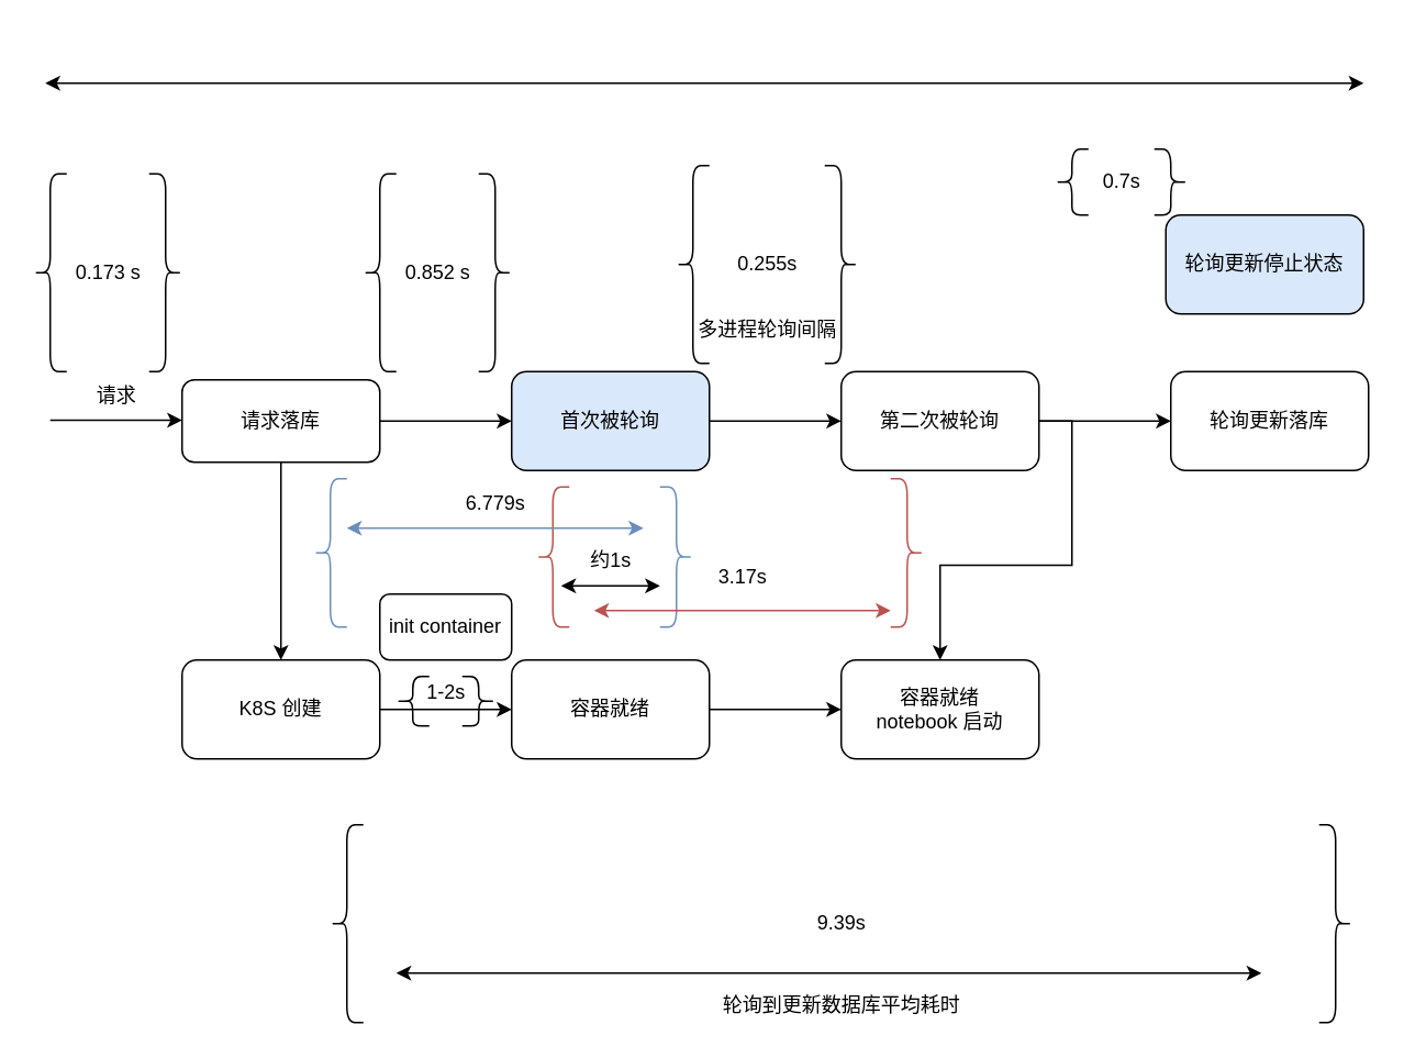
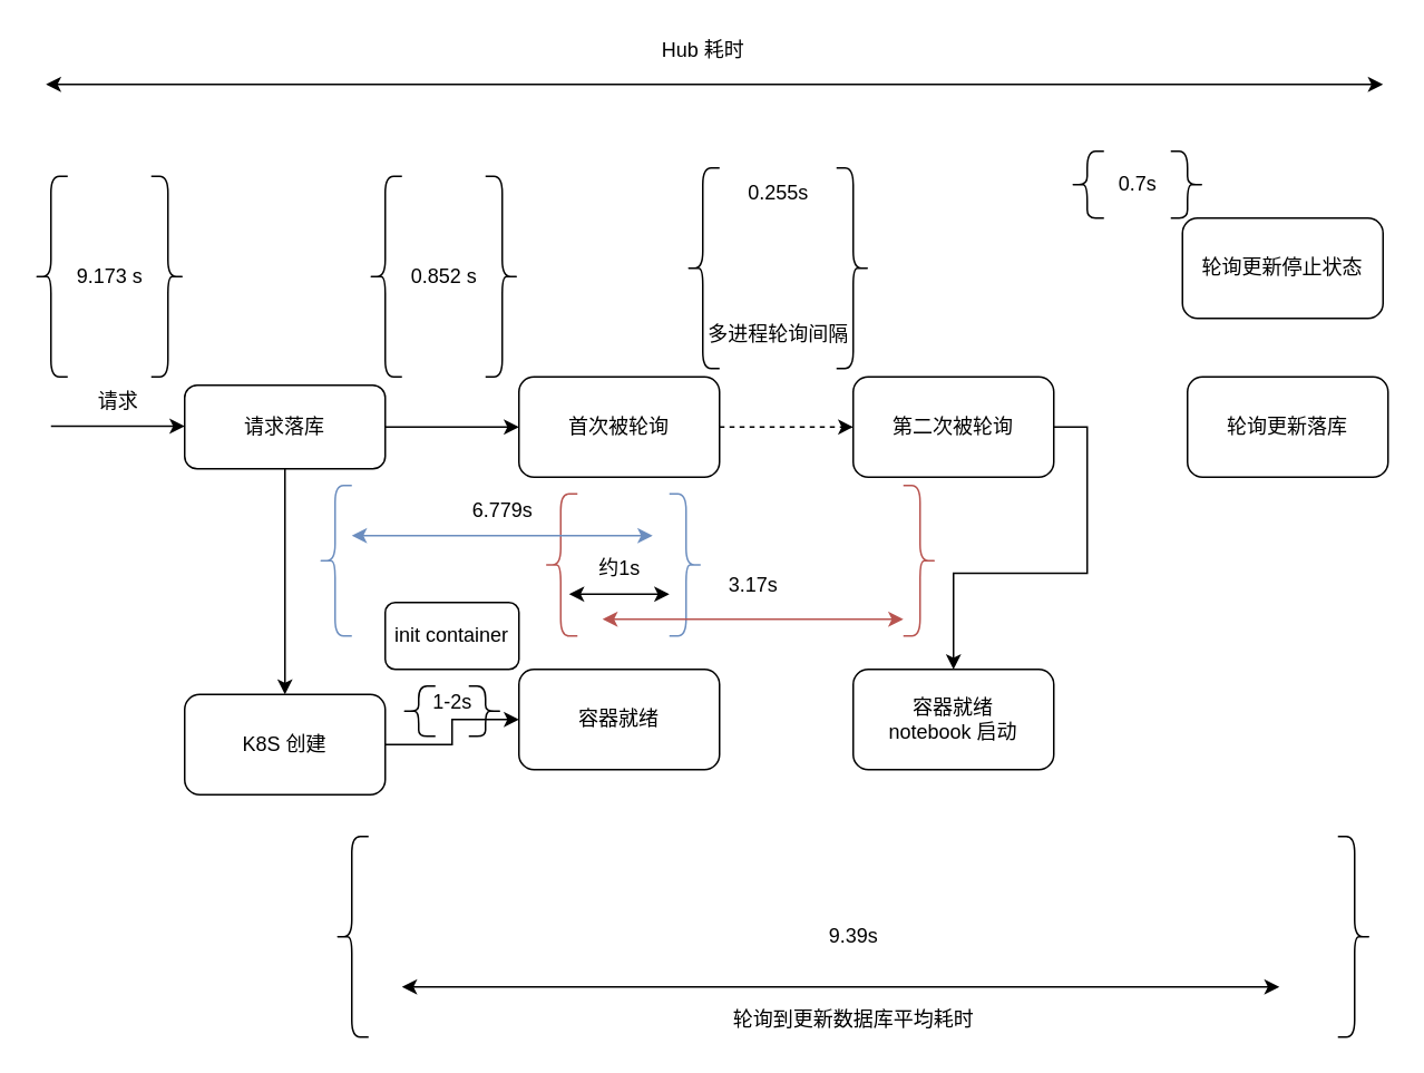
  <mxCell id="0" />
  <mxCell id="1" parent="0" />
  <mxCell id="2" value="" style="edgeStyle=orthogonalEdgeStyle;rounded=0;orthogonalLoop=1;jettySize=auto;html=1;" edge="1" parent="1" source="4" target="8"><mxGeometry relative="1" as="geometry" /></mxCell>
  <mxCell id="3" value="" style="edgeStyle=orthogonalEdgeStyle;rounded=0;orthogonalLoop=1;jettySize=auto;html=1;" edge="1" parent="1" source="4" target="10"><mxGeometry relative="1" as="geometry" /></mxCell>
  <mxCell id="4" value="请求落库" style="rounded=1;whiteSpace=wrap;html=1;" vertex="1" parent="1"><mxGeometry x="110" y="230" width="120" height="50" as="geometry" /></mxCell>
  <mxCell id="5" value="" style="endArrow=classic;html=1;rounded=0;" edge="1" parent="1"><mxGeometry width="50" height="50" relative="1" as="geometry"><mxPoint x="30" y="254.5" as="sourcePoint" /><mxPoint x="110" y="254.5" as="targetPoint" /><Array as="points"><mxPoint x="70" y="254.5" /><mxPoint x="90" y="254.5" /></Array></mxGeometry></mxCell>
  <mxCell id="6" value="请求" style="text;html=1;align=center;verticalAlign=middle;resizable=0;points=[];autosize=1;strokeColor=none;fillColor=none;" vertex="1" parent="1"><mxGeometry x="50" y="230" width="40" height="20" as="geometry" /></mxCell>
  <mxCell id="7" value="" style="edgeStyle=orthogonalEdgeStyle;rounded=0;orthogonalLoop=1;jettySize=auto;html=1;" edge="1" parent="1" source="8" target="16"><mxGeometry relative="1" as="geometry" /></mxCell>
- <mxCell id="8" value="K8S 创建" style="whiteSpace=wrap;html=1;rounded=1;" vertex="1" parent="1"><mxGeometry x="110" y="400" width="120" height="60" as="geometry" /></mxCell>
- <mxCell id="9" value="" style="edgeStyle=orthogonalEdgeStyle;rounded=0;orthogonalLoop=1;jettySize=auto;html=1;" edge="1" parent="1" source="10" target="13"><mxGeometry relative="1" as="geometry" /></mxCell>
- <mxCell id="10" value="首次被轮询" style="whiteSpace=wrap;html=1;rounded=1;fillColor=#dae8fc;" vertex="1" parent="1"><mxGeometry x="310" y="225" width="120" height="60" as="geometry" /></mxCell>
- <mxCell id="11" value="" style="edgeStyle=orthogonalEdgeStyle;rounded=0;orthogonalLoop=1;jettySize=auto;html=1;" edge="1" parent="1" source="13" target="14"><mxGeometry relative="1" as="geometry" /></mxCell>
+ <mxCell id="8" value="K8S 创建" style="whiteSpace=wrap;html=1;rounded=1;" vertex="1" parent="1"><mxGeometry x="110" y="415" width="120" height="60" as="geometry" /></mxCell>
+ <mxCell id="9" value="" style="edgeStyle=orthogonalEdgeStyle;rounded=0;orthogonalLoop=1;jettySize=auto;html=1;dashed=1;" edge="1" parent="1" source="10" target="13"><mxGeometry relative="1" as="geometry" /></mxCell>
+ <mxCell id="10" value="首次被轮询" style="whiteSpace=wrap;html=1;rounded=1;" vertex="1" parent="1"><mxGeometry x="310" y="225" width="120" height="60" as="geometry" /></mxCell>
  <mxCell id="12" style="edgeStyle=orthogonalEdgeStyle;rounded=0;orthogonalLoop=1;jettySize=auto;html=1;exitX=1;exitY=0.5;exitDx=0;exitDy=0;" edge="1" parent="1" source="13" target="17"><mxGeometry relative="1" as="geometry" /></mxCell>
  <mxCell id="13" value="第二次被轮询" style="whiteSpace=wrap;html=1;rounded=1;" vertex="1" parent="1"><mxGeometry x="510" y="225" width="120" height="60" as="geometry" /></mxCell>
  <mxCell id="14" value="轮询更新落库" style="whiteSpace=wrap;html=1;rounded=1;" vertex="1" parent="1"><mxGeometry x="710" y="225" width="120" height="60" as="geometry" /></mxCell>
- <mxCell id="15" value="" style="edgeStyle=orthogonalEdgeStyle;rounded=0;orthogonalLoop=1;jettySize=auto;html=1;" edge="1" parent="1" source="16" target="17"><mxGeometry relative="1" as="geometry" /></mxCell>
  <mxCell id="16" value="容器就绪" style="whiteSpace=wrap;html=1;rounded=1;" vertex="1" parent="1"><mxGeometry x="310" y="400" width="120" height="60" as="geometry" /></mxCell>
  <mxCell id="17" value="容器就绪&lt;br&gt;notebook 启动" style="whiteSpace=wrap;html=1;rounded=1;" vertex="1" parent="1"><mxGeometry x="510" y="400" width="120" height="60" as="geometry" /></mxCell>
  <mxCell id="18" value="" style="shape=curlyBracket;whiteSpace=wrap;html=1;rounded=1;" vertex="1" parent="1"><mxGeometry x="20" y="105" width="20" height="120" as="geometry" /></mxCell>
  <mxCell id="19" value="" style="shape=curlyBracket;whiteSpace=wrap;html=1;rounded=1;flipH=1;" vertex="1" parent="1"><mxGeometry x="90" y="105" width="20" height="120" as="geometry" /></mxCell>
- <mxCell id="20" value="0.173 s" style="text;html=1;align=center;verticalAlign=middle;resizable=0;points=[];autosize=1;strokeColor=none;fillColor=none;" vertex="1" parent="1"><mxGeometry x="40" y="155" width="50" height="20" as="geometry" /></mxCell>
+ <mxCell id="20" value="9.173 s" style="text;html=1;align=center;verticalAlign=middle;resizable=0;points=[];autosize=1;strokeColor=none;fillColor=none;" vertex="1" parent="1"><mxGeometry x="40" y="155" width="50" height="20" as="geometry" /></mxCell>
  <mxCell id="21" value="" style="shape=curlyBracket;whiteSpace=wrap;html=1;rounded=1;" vertex="1" parent="1"><mxGeometry x="220" y="105" width="20" height="120" as="geometry" /></mxCell>
  <mxCell id="22" value="" style="shape=curlyBracket;whiteSpace=wrap;html=1;rounded=1;flipH=1;" vertex="1" parent="1"><mxGeometry x="290" y="105" width="20" height="120" as="geometry" /></mxCell>
  <mxCell id="23" value="0.852 s" style="text;html=1;align=center;verticalAlign=middle;resizable=0;points=[];autosize=1;strokeColor=none;fillColor=none;" vertex="1" parent="1"><mxGeometry x="240" y="155" width="50" height="20" as="geometry" /></mxCell>
  <mxCell id="24" value="" style="shape=curlyBracket;whiteSpace=wrap;html=1;rounded=1;" vertex="1" parent="1"><mxGeometry x="410" y="100" width="20" height="120" as="geometry" /></mxCell>
  <mxCell id="25" value="" style="shape=curlyBracket;whiteSpace=wrap;html=1;rounded=1;flipH=1;" vertex="1" parent="1"><mxGeometry x="500" y="100" width="20" height="120" as="geometry" /></mxCell>
- <mxCell id="26" value="0.255s" style="text;html=1;align=center;verticalAlign=middle;resizable=0;points=[];autosize=1;strokeColor=none;fillColor=none;" vertex="1" parent="1"><mxGeometry x="440" y="150" width="50" height="20" as="geometry" /></mxCell>
+ <mxCell id="26" value="0.255s" style="text;html=1;align=center;verticalAlign=middle;resizable=0;points=[];autosize=1;strokeColor=none;fillColor=none;" vertex="1" parent="1"><mxGeometry x="440" y="105" width="50" height="20" as="geometry" /></mxCell>
  <mxCell id="27" value="" style="shape=curlyBracket;whiteSpace=wrap;html=1;rounded=1;" vertex="1" parent="1"><mxGeometry x="200" y="500" width="20" height="120" as="geometry" /></mxCell>
  <mxCell id="28" value="" style="shape=curlyBracket;whiteSpace=wrap;html=1;rounded=1;flipH=1;" vertex="1" parent="1"><mxGeometry x="800" y="500" width="20" height="120" as="geometry" /></mxCell>
  <mxCell id="29" value="9.39s" style="text;html=1;align=center;verticalAlign=middle;resizable=0;points=[];autosize=1;strokeColor=none;fillColor=none;" vertex="1" parent="1"><mxGeometry x="490" y="550" width="40" height="20" as="geometry" /></mxCell>
- <mxCell id="30" value="轮询更新停止状态" style="whiteSpace=wrap;html=1;rounded=1;fillColor=#dae8fc;" vertex="1" parent="1"><mxGeometry x="707" y="130" width="120" height="60" as="geometry" /></mxCell>
+ <mxCell id="30" value="轮询更新停止状态" style="whiteSpace=wrap;html=1;rounded=1;" vertex="1" parent="1"><mxGeometry x="707" y="130" width="120" height="60" as="geometry" /></mxCell>
  <mxCell id="31" value="" style="shape=curlyBracket;whiteSpace=wrap;html=1;rounded=1;" vertex="1" parent="1"><mxGeometry x="640" y="90" width="20" height="40" as="geometry" /></mxCell>
  <mxCell id="32" value="" style="shape=curlyBracket;whiteSpace=wrap;html=1;rounded=1;flipH=1;" vertex="1" parent="1"><mxGeometry x="700" y="90" width="20" height="40" as="geometry" /></mxCell>
  <mxCell id="33" value="0.7s" style="text;html=1;align=center;verticalAlign=middle;resizable=0;points=[];autosize=1;strokeColor=none;fillColor=none;" vertex="1" parent="1"><mxGeometry x="660" y="100" width="40" height="20" as="geometry" /></mxCell>
  <mxCell id="34" value="" style="shape=curlyBracket;whiteSpace=wrap;html=1;rounded=1;fillColor=#dae8fc;strokeColor=#6c8ebf;" vertex="1" parent="1"><mxGeometry x="190" y="290" width="20" height="90" as="geometry" /></mxCell>
  <mxCell id="35" value="" style="shape=curlyBracket;whiteSpace=wrap;html=1;rounded=1;flipH=1;fillColor=#dae8fc;strokeColor=#6c8ebf;" vertex="1" parent="1"><mxGeometry x="400" y="295" width="20" height="85" as="geometry" /></mxCell>
  <mxCell id="36" value="6.779s" style="text;html=1;align=center;verticalAlign=middle;resizable=0;points=[];autosize=1;strokeColor=none;fillColor=none;" vertex="1" parent="1"><mxGeometry x="275" y="295" width="50" height="20" as="geometry" /></mxCell>
  <mxCell id="37" value="" style="shape=curlyBracket;whiteSpace=wrap;html=1;rounded=1;fillColor=#f8cecc;strokeColor=#b85450;" vertex="1" parent="1"><mxGeometry x="325" y="295" width="20" height="85" as="geometry" /></mxCell>
  <mxCell id="38" value="" style="shape=curlyBracket;whiteSpace=wrap;html=1;rounded=1;flipH=1;fillColor=#f8cecc;strokeColor=#b85450;" vertex="1" parent="1"><mxGeometry x="540" y="290" width="20" height="90" as="geometry" /></mxCell>
  <mxCell id="39" value="3.17s" style="text;html=1;align=center;verticalAlign=middle;resizable=0;points=[];autosize=1;strokeColor=none;fillColor=none;" vertex="1" parent="1"><mxGeometry x="430" y="340" width="40" height="20" as="geometry" /></mxCell>
  <mxCell id="40" value="约1s" style="text;html=1;align=center;verticalAlign=middle;resizable=0;points=[];autosize=1;strokeColor=none;fillColor=none;" vertex="1" parent="1"><mxGeometry x="350" y="330" width="40" height="20" as="geometry" /></mxCell>
  <mxCell id="41" value="init container" style="rounded=1;whiteSpace=wrap;html=1;" vertex="1" parent="1"><mxGeometry x="230" y="360" width="80" height="40" as="geometry" /></mxCell>
  <mxCell id="42" style="edgeStyle=orthogonalEdgeStyle;rounded=0;orthogonalLoop=1;jettySize=auto;html=1;exitX=0.5;exitY=1;exitDx=0;exitDy=0;" edge="1" parent="1" source="41" target="41"><mxGeometry relative="1" as="geometry" /></mxCell>
  <mxCell id="43" value="" style="shape=curlyBracket;whiteSpace=wrap;html=1;rounded=1;" vertex="1" parent="1"><mxGeometry x="240" y="410" width="20" height="30" as="geometry" /></mxCell>
  <mxCell id="44" value="" style="shape=curlyBracket;whiteSpace=wrap;html=1;rounded=1;flipH=1;size=0.5;" vertex="1" parent="1"><mxGeometry x="280" y="410" width="20" height="30" as="geometry" /></mxCell>
  <mxCell id="45" value="1-2s" style="text;html=1;align=center;verticalAlign=middle;resizable=0;points=[];autosize=1;strokeColor=none;fillColor=none;" vertex="1" parent="1"><mxGeometry x="250" y="410" width="40" height="20" as="geometry" /></mxCell>
  <mxCell id="46" value="多进程轮询间隔" style="text;html=1;align=center;verticalAlign=middle;resizable=0;points=[];autosize=1;strokeColor=none;fillColor=none;" vertex="1" parent="1"><mxGeometry x="415" y="190" width="100" height="20" as="geometry" /></mxCell>
  <mxCell id="47" value="" style="endArrow=classic;startArrow=classic;html=1;rounded=0;" edge="1" parent="1"><mxGeometry width="50" height="50" relative="1" as="geometry"><mxPoint x="340" y="355" as="sourcePoint" /><mxPoint x="400" y="355" as="targetPoint" /><Array as="points"><mxPoint x="360" y="355" /><mxPoint x="380" y="355" /></Array></mxGeometry></mxCell>
  <mxCell id="48" value="" style="endArrow=classic;startArrow=classic;html=1;rounded=0;fillColor=#dae8fc;strokeColor=#6c8ebf;" edge="1" parent="1"><mxGeometry width="50" height="50" relative="1" as="geometry"><mxPoint x="210" y="320" as="sourcePoint" /><mxPoint x="390" y="320" as="targetPoint" /></mxGeometry></mxCell>
  <mxCell id="49" value="" style="endArrow=classic;startArrow=classic;html=1;rounded=0;fillColor=#f8cecc;strokeColor=#b85450;" edge="1" parent="1"><mxGeometry width="50" height="50" relative="1" as="geometry"><mxPoint x="360" y="370" as="sourcePoint" /><mxPoint x="540" y="370" as="targetPoint" /><Array as="points"><mxPoint x="460" y="370" /><mxPoint x="470" y="370" /></Array></mxGeometry></mxCell>
  <mxCell id="50" value="" style="endArrow=classic;startArrow=classic;html=1;rounded=0;" edge="1" parent="1"><mxGeometry width="50" height="50" relative="1" as="geometry"><mxPoint x="27" y="50" as="sourcePoint" /><mxPoint x="827" y="50" as="targetPoint" /></mxGeometry></mxCell>
+ <mxCell id="51" value="Hub 耗时" style="text;html=1;align=center;verticalAlign=middle;resizable=0;points=[];autosize=1;strokeColor=none;fillColor=none;" vertex="1" parent="1"><mxGeometry x="390" y="20" width="60" height="20" as="geometry" /></mxCell>
  <mxCell id="52" value="" style="endArrow=classic;startArrow=classic;html=1;rounded=0;" edge="1" parent="1"><mxGeometry width="50" height="50" relative="1" as="geometry"><mxPoint x="240" y="590" as="sourcePoint" /><mxPoint x="765" y="590" as="targetPoint" /></mxGeometry></mxCell>
  <mxCell id="53" value="轮询到更新数据库平均耗时" style="text;html=1;align=center;verticalAlign=middle;resizable=0;points=[];autosize=1;strokeColor=none;fillColor=none;" vertex="1" parent="1"><mxGeometry x="430" y="600" width="160" height="20" as="geometry" /></mxCell>
